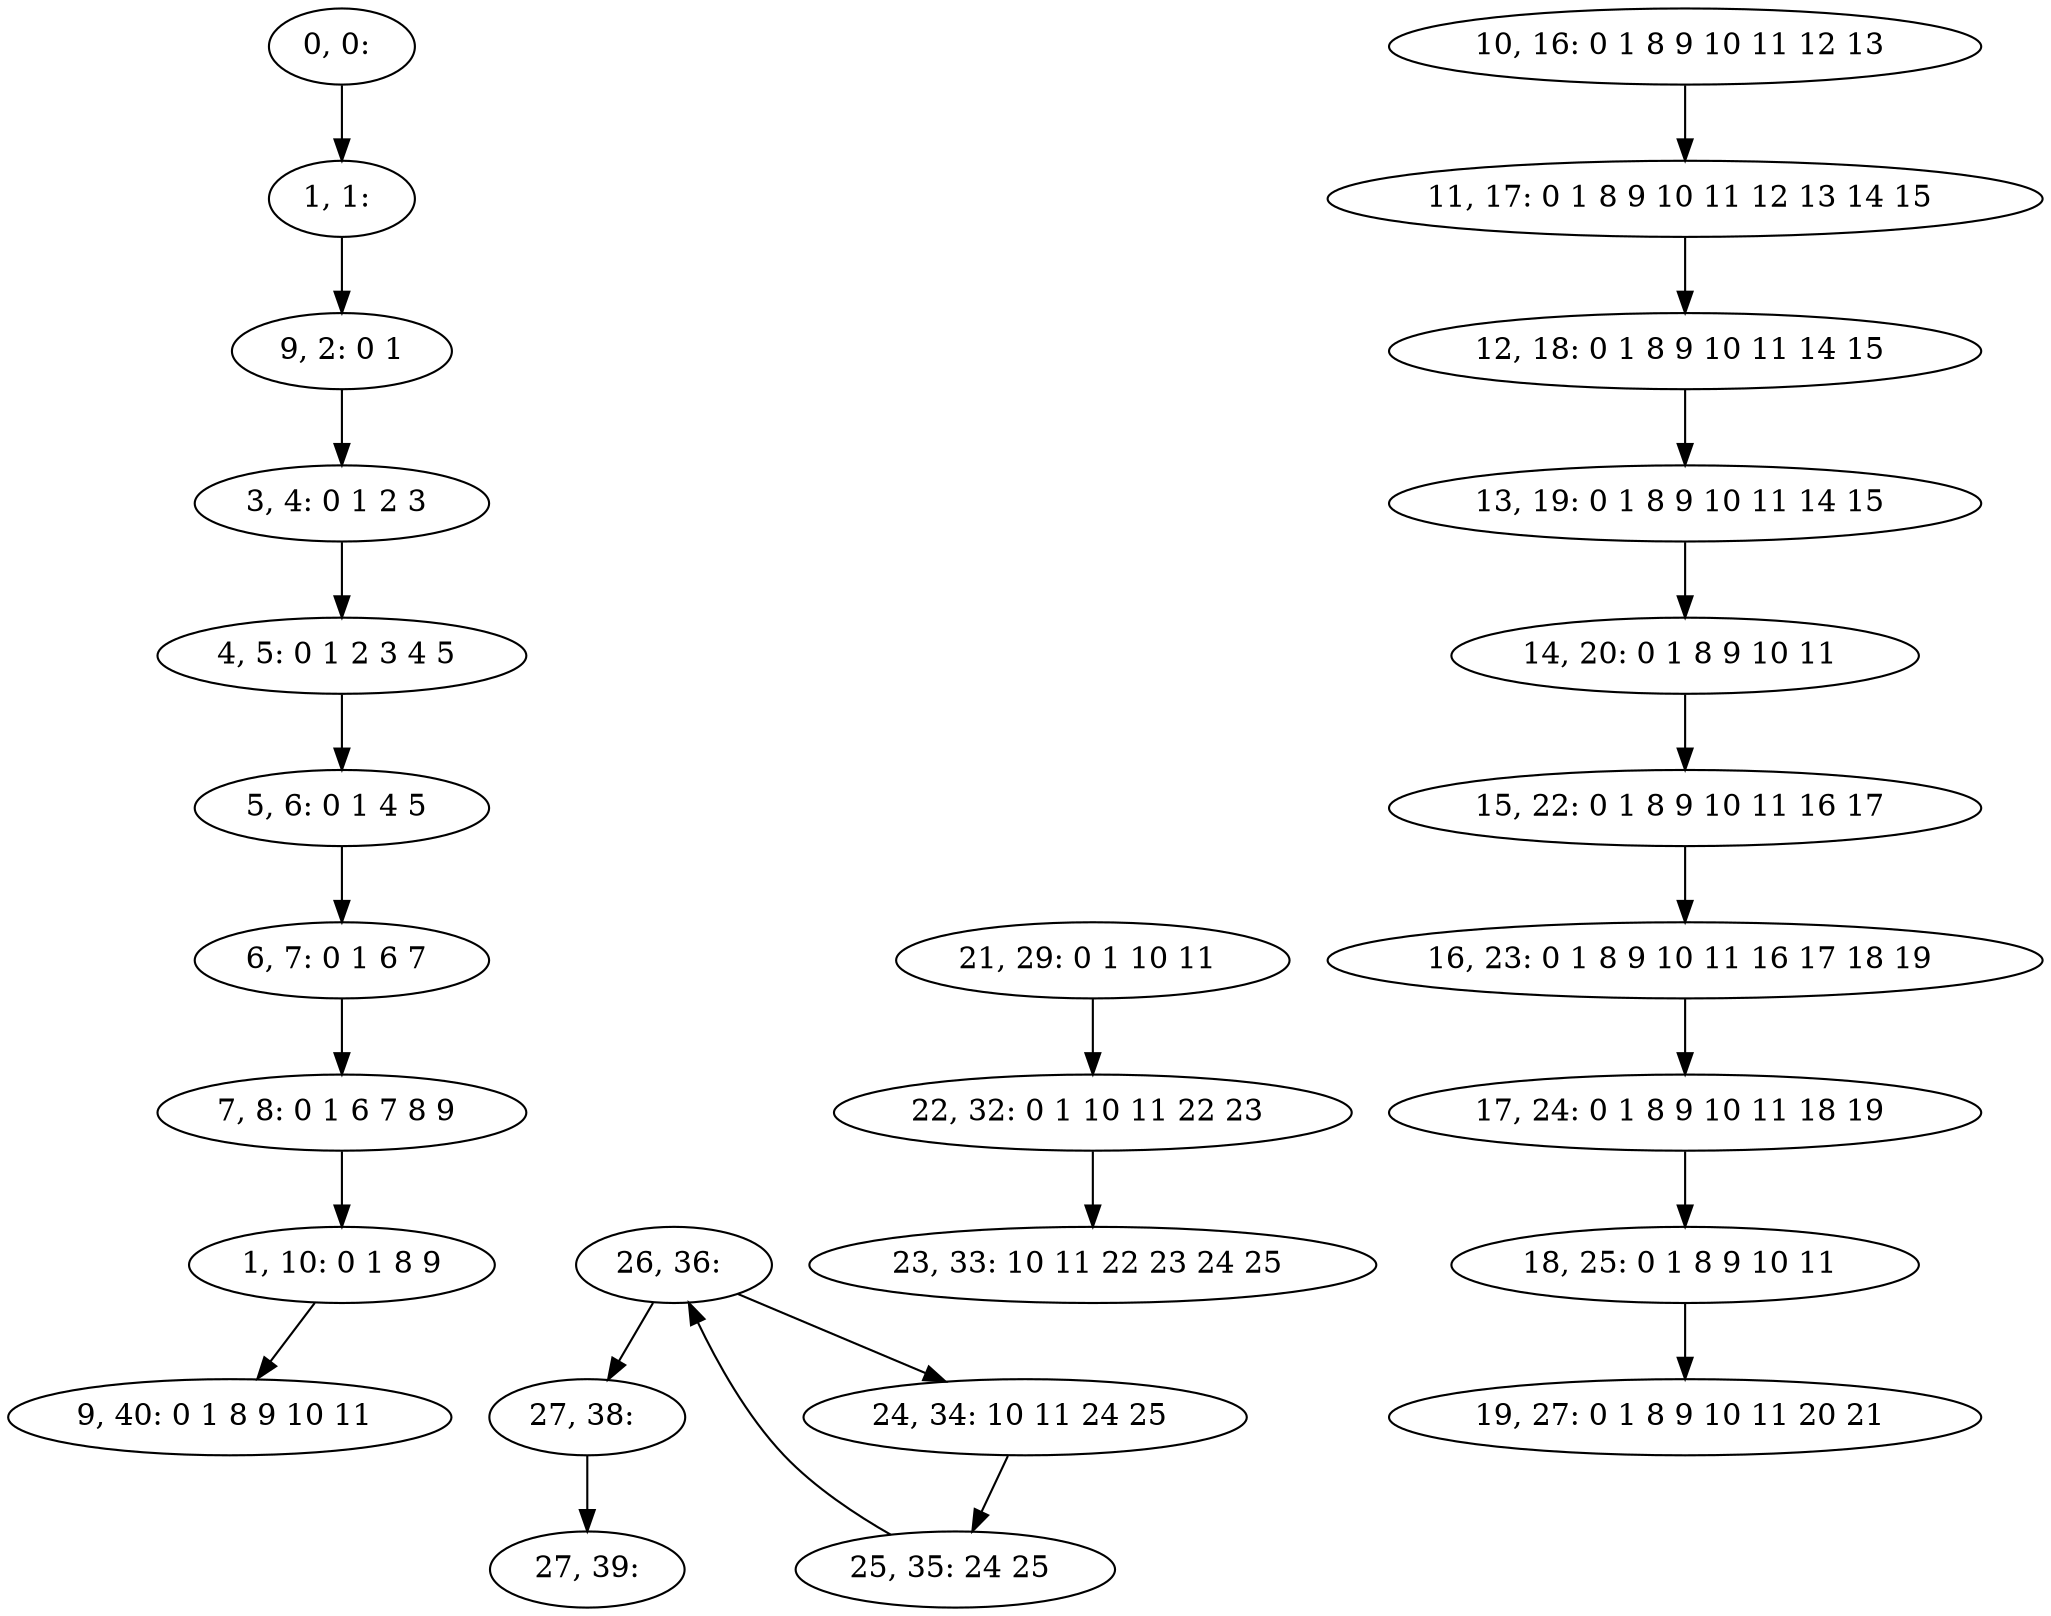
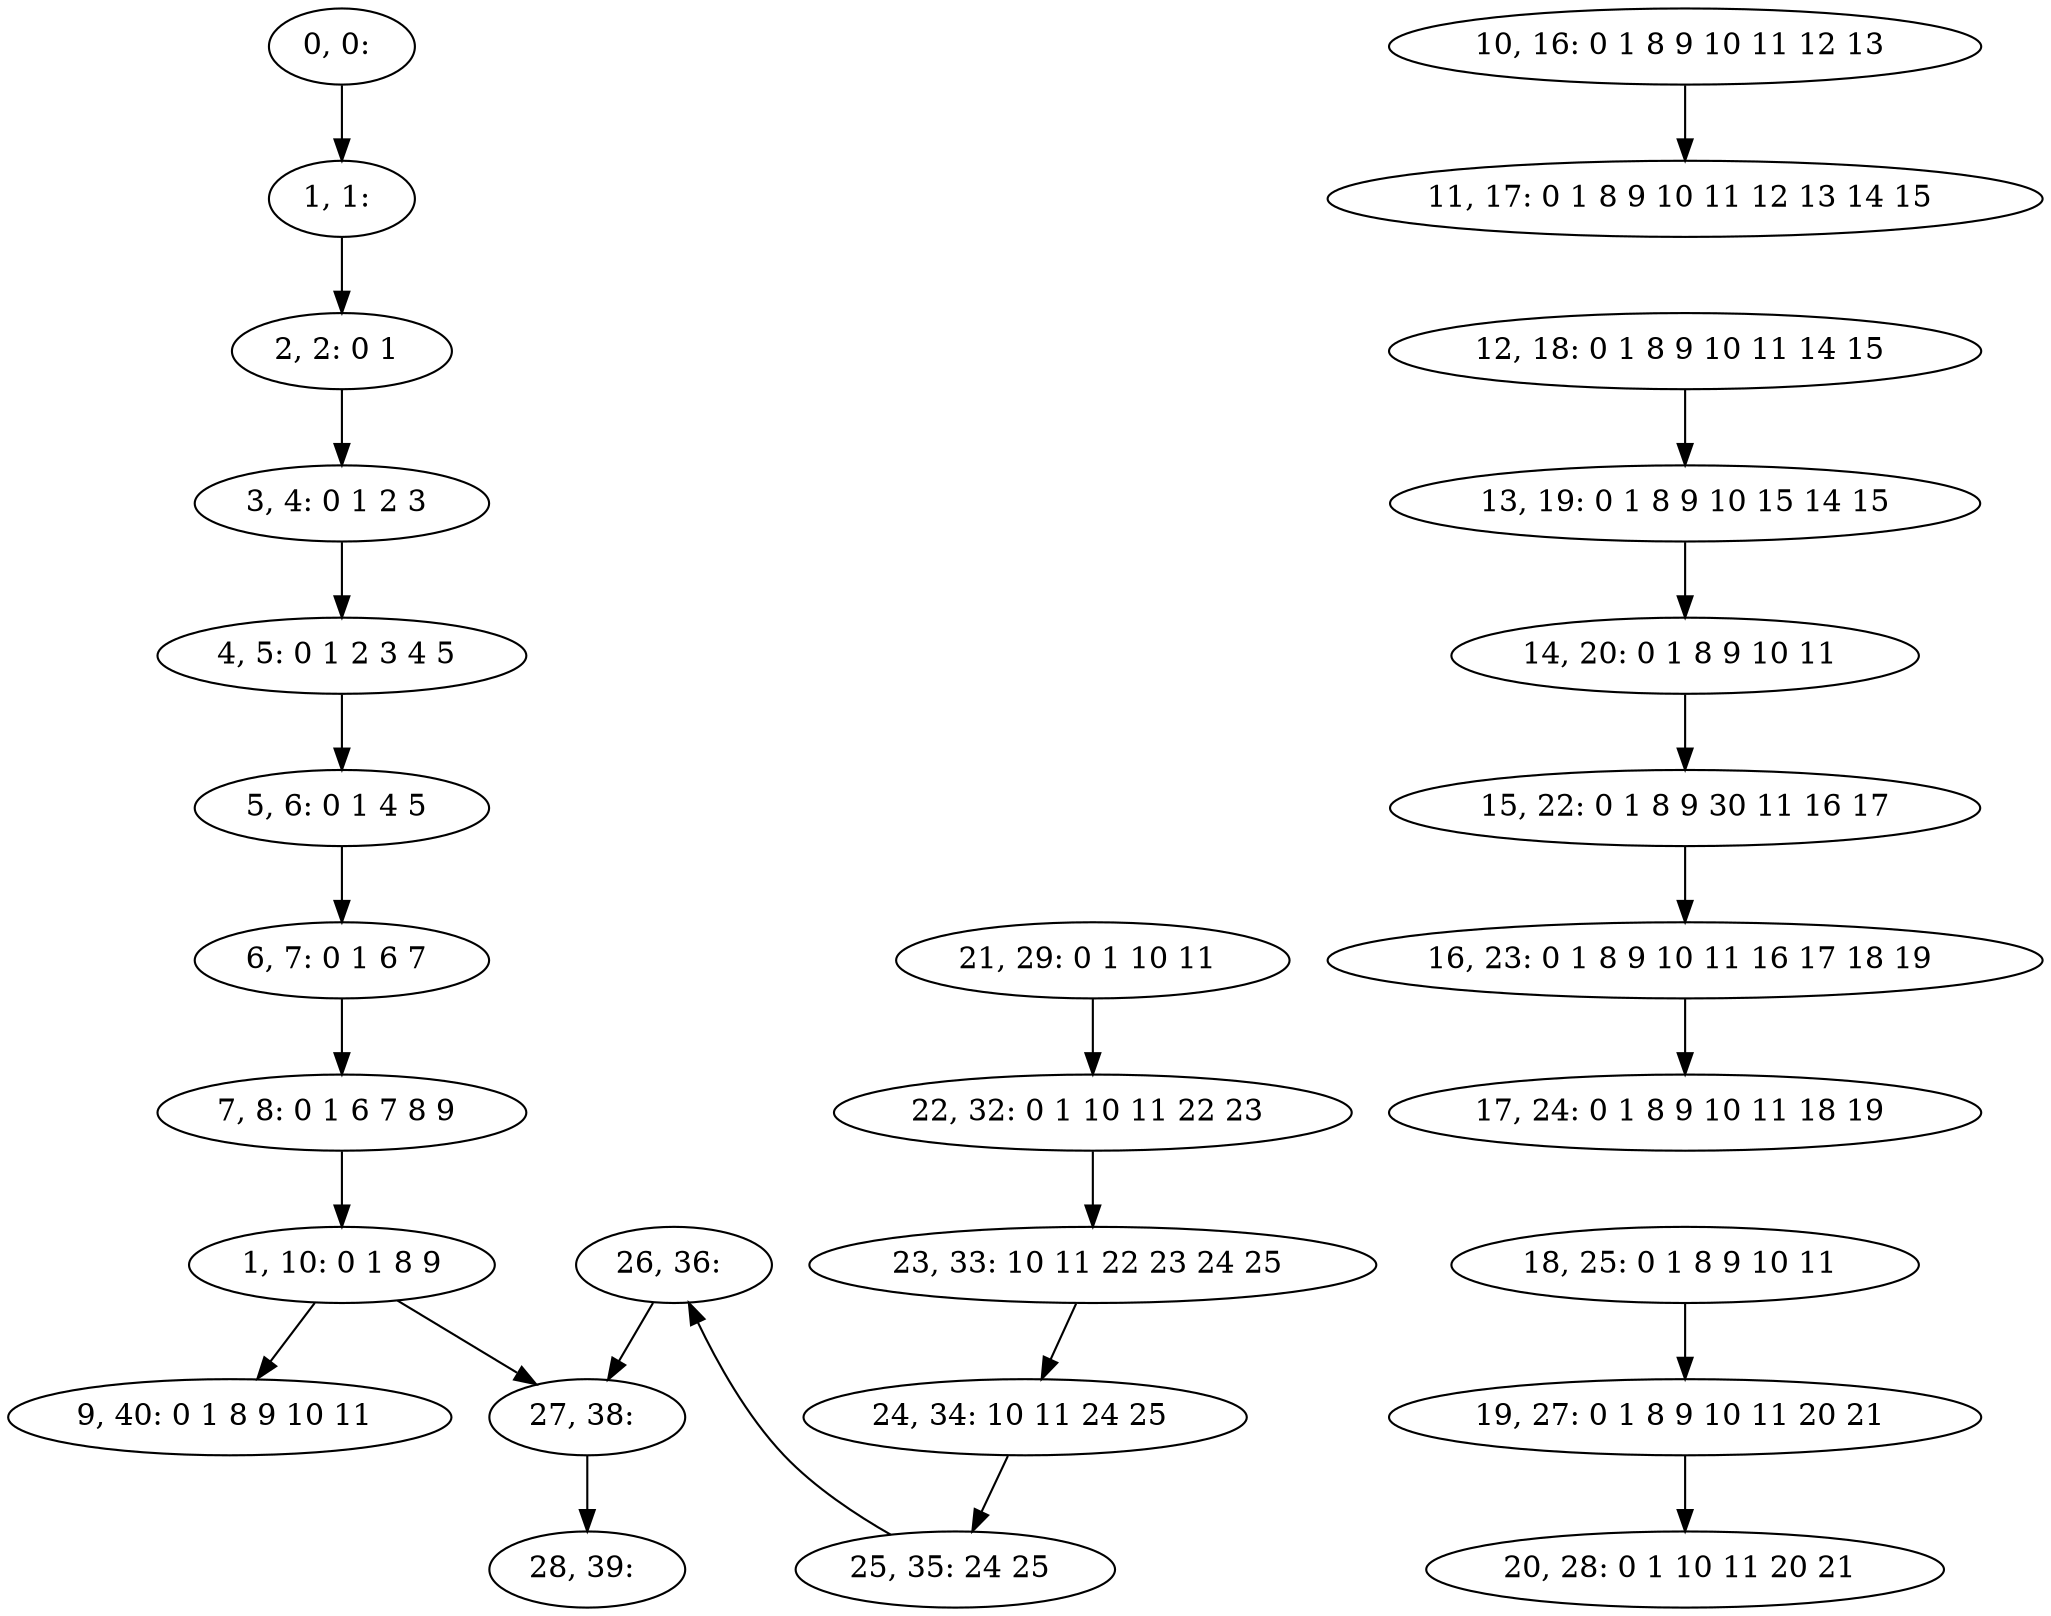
  digraph {
    n1 [label="0, 0: "]
    n2 [label="1, 1: "]
-   n3 [label="9, 2: 0 1"]
+   n3 [label="2, 2: 0 1 "]
    n4 [label="3, 4: 0 1 2 3 "]
    n5 [label="4, 5: 0 1 2 3 4 5 "]
    n6 [label="5, 6: 0 1 4 5 "]
    n7 [label="6, 7: 0 1 6 7 "]
    n8 [label="7, 8: 0 1 6 7 8 9 "]
    n9 [label="1, 10: 0 1 8 9"]
    n10 [label="9, 40: 0 1 8 9 10 11 "]
    n11 [label="27, 38: "]
-   n12 [label="27, 39:"]
+   n12 [label="28, 39: "]
    n13 [label="10, 16: 0 1 8 9 10 11 12 13 "]
    n14 [label="11, 17: 0 1 8 9 10 11 12 13 14 15 "]
    n15 [label="12, 18: 0 1 8 9 10 11 14 15 "]
-   n16 [label="13, 19: 0 1 8 9 10 11 14 15 "]
+   n16 [label="13, 19: 0 1 8 9 10 15 14 15"]
    n17 [label="14, 20: 0 1 8 9 10 11 "]
-   n18 [label="15, 22: 0 1 8 9 10 11 16 17 "]
+   n18 [label="15, 22: 0 1 8 9 30 11 16 17"]
    n19 [label="16, 23: 0 1 8 9 10 11 16 17 18 19 "]
    n20 [label="17, 24: 0 1 8 9 10 11 18 19 "]
    n21 [label="18, 25: 0 1 8 9 10 11 "]
    n22 [label="19, 27: 0 1 8 9 10 11 20 21 "]
+   n23 [label="20, 28: 0 1 10 11 20 21 "]
    n24 [label="21, 29: 0 1 10 11 "]
    n25 [label="22, 32: 0 1 10 11 22 23 "]
    n26 [label="23, 33: 10 11 22 23 24 25 "]
    n27 [label="24, 34: 10 11 24 25 "]
    n28 [label="25, 35: 24 25 "]
    n29 [label="26, 36: "]
    n1 -> n2
    n2 -> n3
    n3 -> n4
    n4 -> n5
    n5 -> n6
    n6 -> n7
    n7 -> n8
    n8 -> n9
    n9 -> n10
+   n9 -> n11
    n11 -> n12
    n13 -> n14
-   n14 -> n15
    n15 -> n16
    n16 -> n17
    n17 -> n18
    n18 -> n19
    n19 -> n20
-   n20 -> n21
    n21 -> n22
+   n22 -> n23
    n24 -> n25
    n25 -> n26
-   n29 -> n27
+   n26 -> n27
    n27 -> n28
    n28 -> n29
    n29 -> n11
  }
